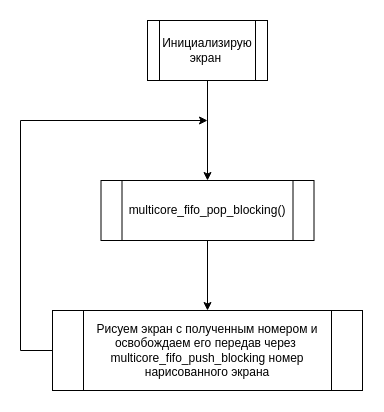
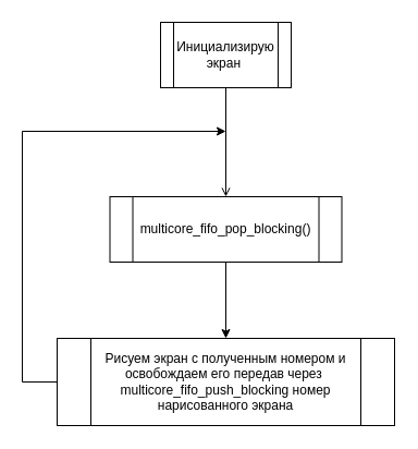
  <mxCell id="0" />
  <mxCell id="1" parent="0" />
- <mxCell id="2" value="" style="edgeStyle=orthogonalEdgeStyle;rounded=0;orthogonalLoop=1;jettySize=auto;html=1;entryX=0.5;entryY=0;entryDx=0;entryDy=0;" edge="1" parent="1" source="3" target="7"><mxGeometry relative="1" as="geometry"><mxPoint x="207" y="150" as="targetPoint" /></mxGeometry></mxCell>
+ <mxCell id="2" value="" style="edgeStyle=orthogonalEdgeStyle;rounded=0;orthogonalLoop=1;jettySize=auto;html=1;entryX=0.5;entryY=0;entryDx=0;entryDy=0;endArrow=open;" edge="1" parent="1" source="3" target="7"><mxGeometry relative="1" as="geometry"><mxPoint x="207" y="150" as="targetPoint" /></mxGeometry></mxCell>
  <mxCell id="3" value="Инициализирую экран&amp;nbsp;" style="shape=process;whiteSpace=wrap;html=1;backgroundOutline=1;rounded=0;" vertex="1" parent="1"><mxGeometry x="147" y="20" width="120" height="60" as="geometry" /></mxCell>
  <mxCell id="4" value="&lt;div&gt;&lt;br&gt;&lt;/div&gt;&lt;div&gt;&lt;br&gt;&lt;/div&gt;" style="edgeStyle=orthogonalEdgeStyle;rounded=0;orthogonalLoop=1;jettySize=auto;html=1;" edge="1" parent="1" source="7" target="6"><mxGeometry relative="1" as="geometry"><mxPoint x="207" y="230" as="sourcePoint" /></mxGeometry></mxCell>
  <mxCell id="5" style="edgeStyle=orthogonalEdgeStyle;rounded=0;orthogonalLoop=1;jettySize=auto;html=1;exitX=0;exitY=0.5;exitDx=0;exitDy=0;" edge="1" parent="1" source="6"><mxGeometry relative="1" as="geometry"><mxPoint x="207" y="120" as="targetPoint" /><Array as="points"><mxPoint x="20" y="350" /><mxPoint x="20" y="120" /></Array></mxGeometry></mxCell>
  <mxCell id="6" value="Рисуем экран с полученным номером и освобождаем его передав через&amp;nbsp;&lt;div&gt;multicore_fifo_push_blocking номер нарисованного экрана&lt;/div&gt;" style="shape=process;whiteSpace=wrap;html=1;backgroundOutline=1;rounded=0;" vertex="1" parent="1"><mxGeometry x="52" y="310" width="310" height="80" as="geometry" /></mxCell>
  <mxCell id="7" value="multicore_fifo_pop_blocking()" style="shape=process;whiteSpace=wrap;html=1;backgroundOutline=1;rounded=0;" vertex="1" parent="1"><mxGeometry x="100.5" y="180" width="213" height="60" as="geometry" /></mxCell>
